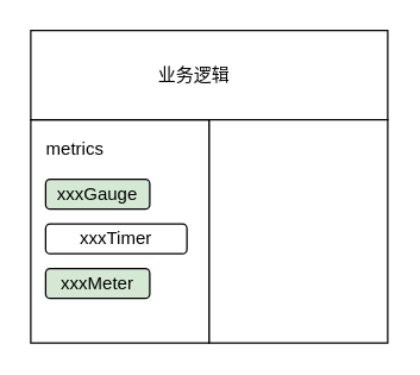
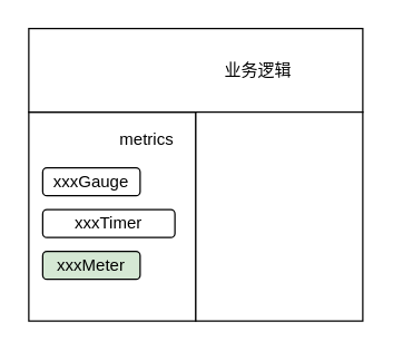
  <mxCell id="0" />
  <mxCell id="1" parent="0" />
  <mxCell id="2" value="" style="rounded=0;whiteSpace=wrap;html=1;" vertex="1" parent="1"><mxGeometry x="20" y="80" width="120" height="150" as="geometry" /></mxCell>
  <mxCell id="3" value="" style="rounded=0;whiteSpace=wrap;html=1;" vertex="1" parent="1"><mxGeometry x="20" y="20" width="240" height="60" as="geometry" /></mxCell>
  <mxCell id="4" value="" style="rounded=0;whiteSpace=wrap;html=1;" vertex="1" parent="1"><mxGeometry x="140" y="80" width="120" height="150" as="geometry" /></mxCell>
- <mxCell id="5" value="xxxGauge" style="rounded=1;whiteSpace=wrap;html=1;fillColor=#d5e8d4;" vertex="1" parent="1"><mxGeometry x="30" y="120" width="70" height="20" as="geometry" /></mxCell>
- <mxCell id="6" value="业务逻辑" style="text;html=1;strokeColor=none;fillColor=none;align=center;verticalAlign=middle;whiteSpace=wrap;rounded=0;" vertex="1" parent="1"><mxGeometry x="90" y="40" width="80" height="20" as="geometry" /></mxCell>
- <mxCell id="7" value="metrics" style="text;html=1;strokeColor=none;fillColor=none;align=center;verticalAlign=middle;whiteSpace=wrap;rounded=0;" vertex="1" parent="1"><mxGeometry x="30" y="90" width="40" height="20" as="geometry" /></mxCell>
+ <mxCell id="5" value="xxxGauge" style="rounded=1;whiteSpace=wrap;html=1;" vertex="1" parent="1"><mxGeometry x="30" y="120" width="70" height="20" as="geometry" /></mxCell>
+ <mxCell id="6" value="业务逻辑" style="text;html=1;strokeColor=none;fillColor=none;align=center;verticalAlign=middle;whiteSpace=wrap;rounded=0;" vertex="1" parent="1"><mxGeometry x="145" y="40" width="80" height="20" as="geometry" /></mxCell>
+ <mxCell id="7" value="metrics" style="text;html=1;strokeColor=none;fillColor=none;align=center;verticalAlign=middle;whiteSpace=wrap;rounded=0;" vertex="1" parent="1"><mxGeometry x="85" y="90" width="40" height="20" as="geometry" /></mxCell>
  <mxCell id="8" value="xxxTimer" style="rounded=1;whiteSpace=wrap;html=1;" vertex="1" parent="1"><mxGeometry x="30" y="150" width="95" height="20" as="geometry" /></mxCell>
  <mxCell id="9" value="xxxMeter" style="rounded=1;whiteSpace=wrap;html=1;fillColor=#d5e8d4;" vertex="1" parent="1"><mxGeometry x="30" y="180" width="70" height="20" as="geometry" /></mxCell>
